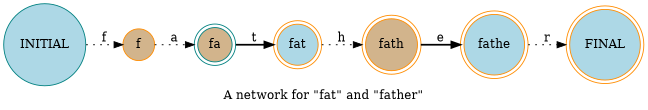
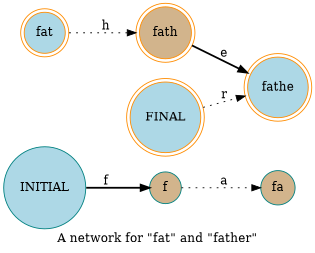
  digraph {
    label="A network for \"fat\" and \"father\""
    rankdir=LR
    node [color=darkorange fillcolor=lightblue shape=doublecircle style=filled]
    edge [style=bold]
    INITIAL [color=teal shape=circle]
-   f [fillcolor=tan shape=circle]
-   fa [color=teal fillcolor=tan]
+   f [color=teal fillcolor=tan shape=circle]
+   fa [color=teal fillcolor=tan shape=circle]
    fat
    fath [fillcolor=tan]
    fathe
    FINAL
-   INITIAL -> f [label=f style=dotted]
+   INITIAL -> f [label=f]
    f -> fa [label=a style=dotted]
-   fa -> fat [label=t]
    fat -> fath [label=h style=dotted]
    fath -> fathe [label=e]
-   fathe -> FINAL [label=r style=dotted]
+   FINAL -> fathe [label=r style=dotted]
  }
